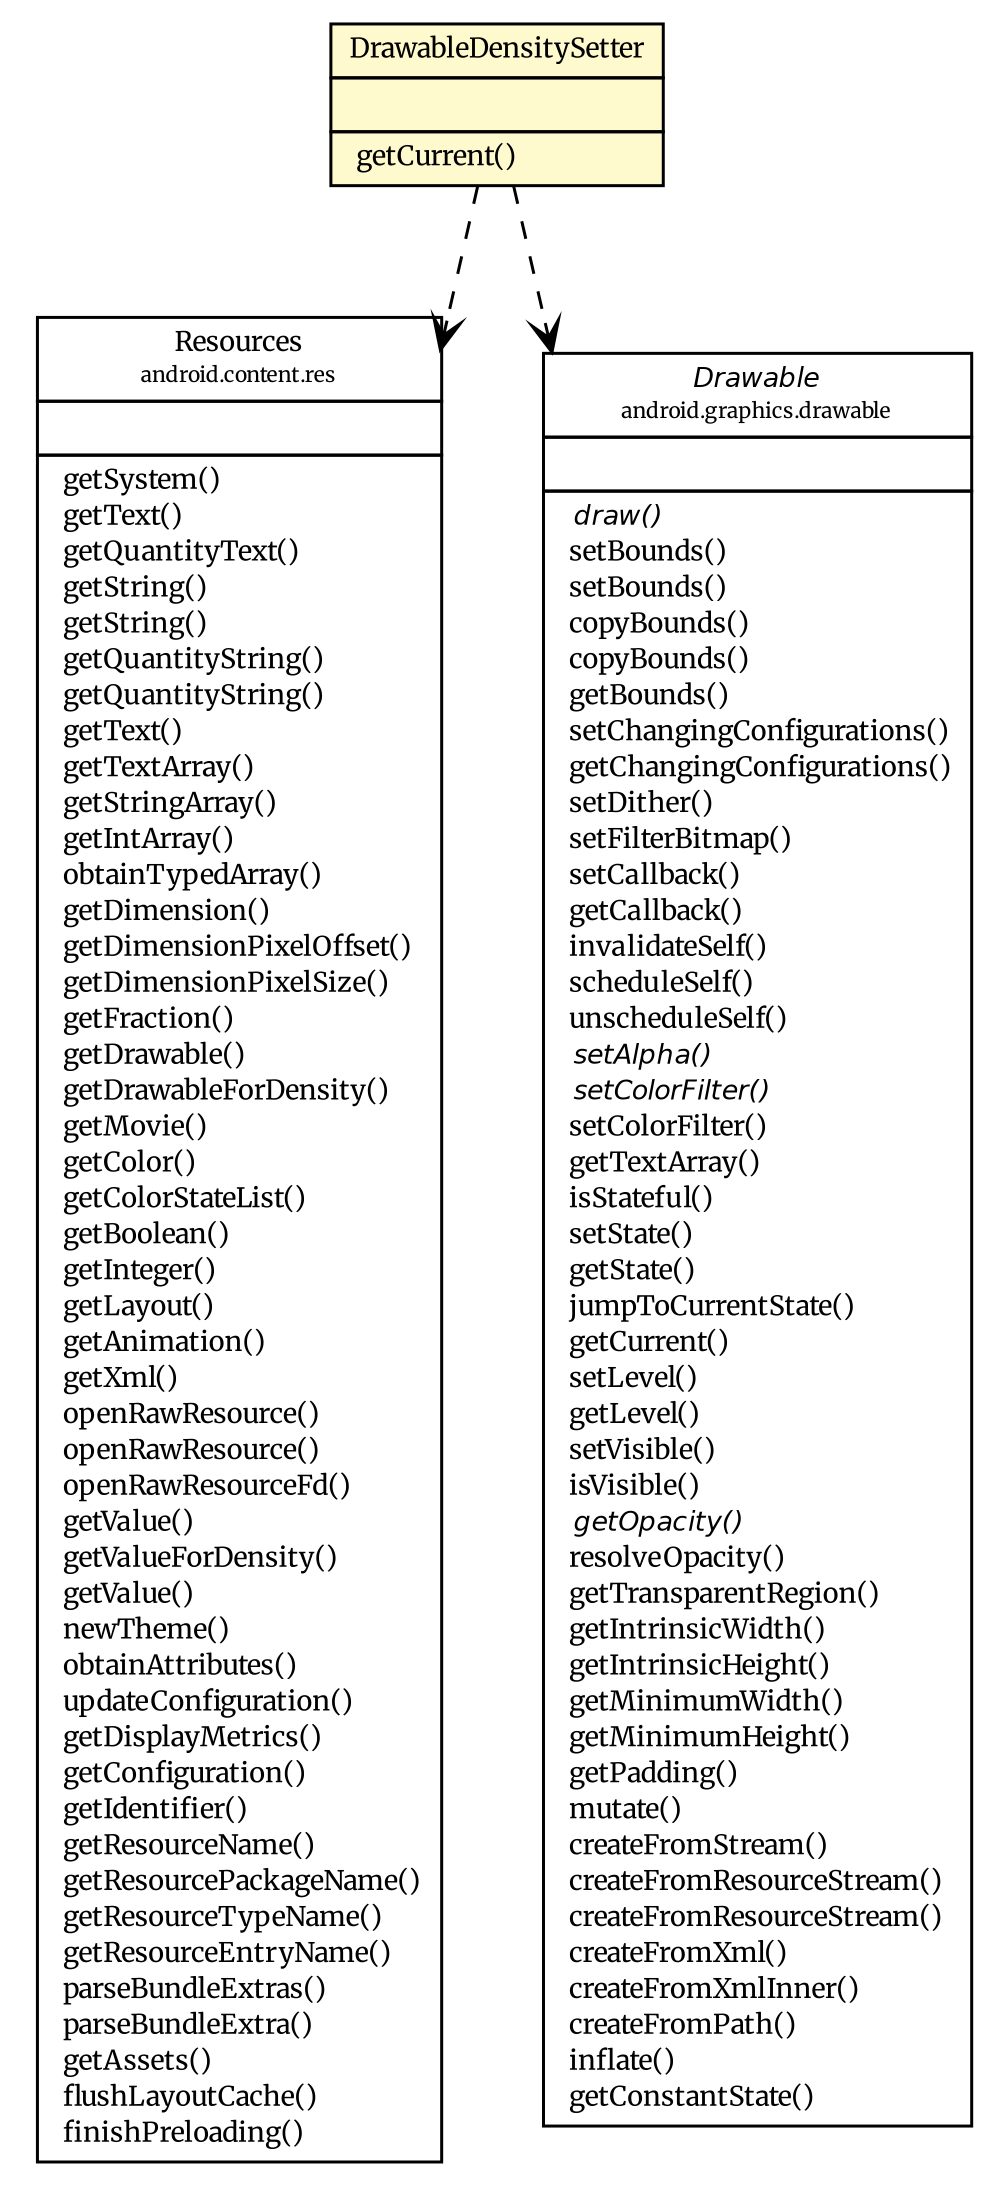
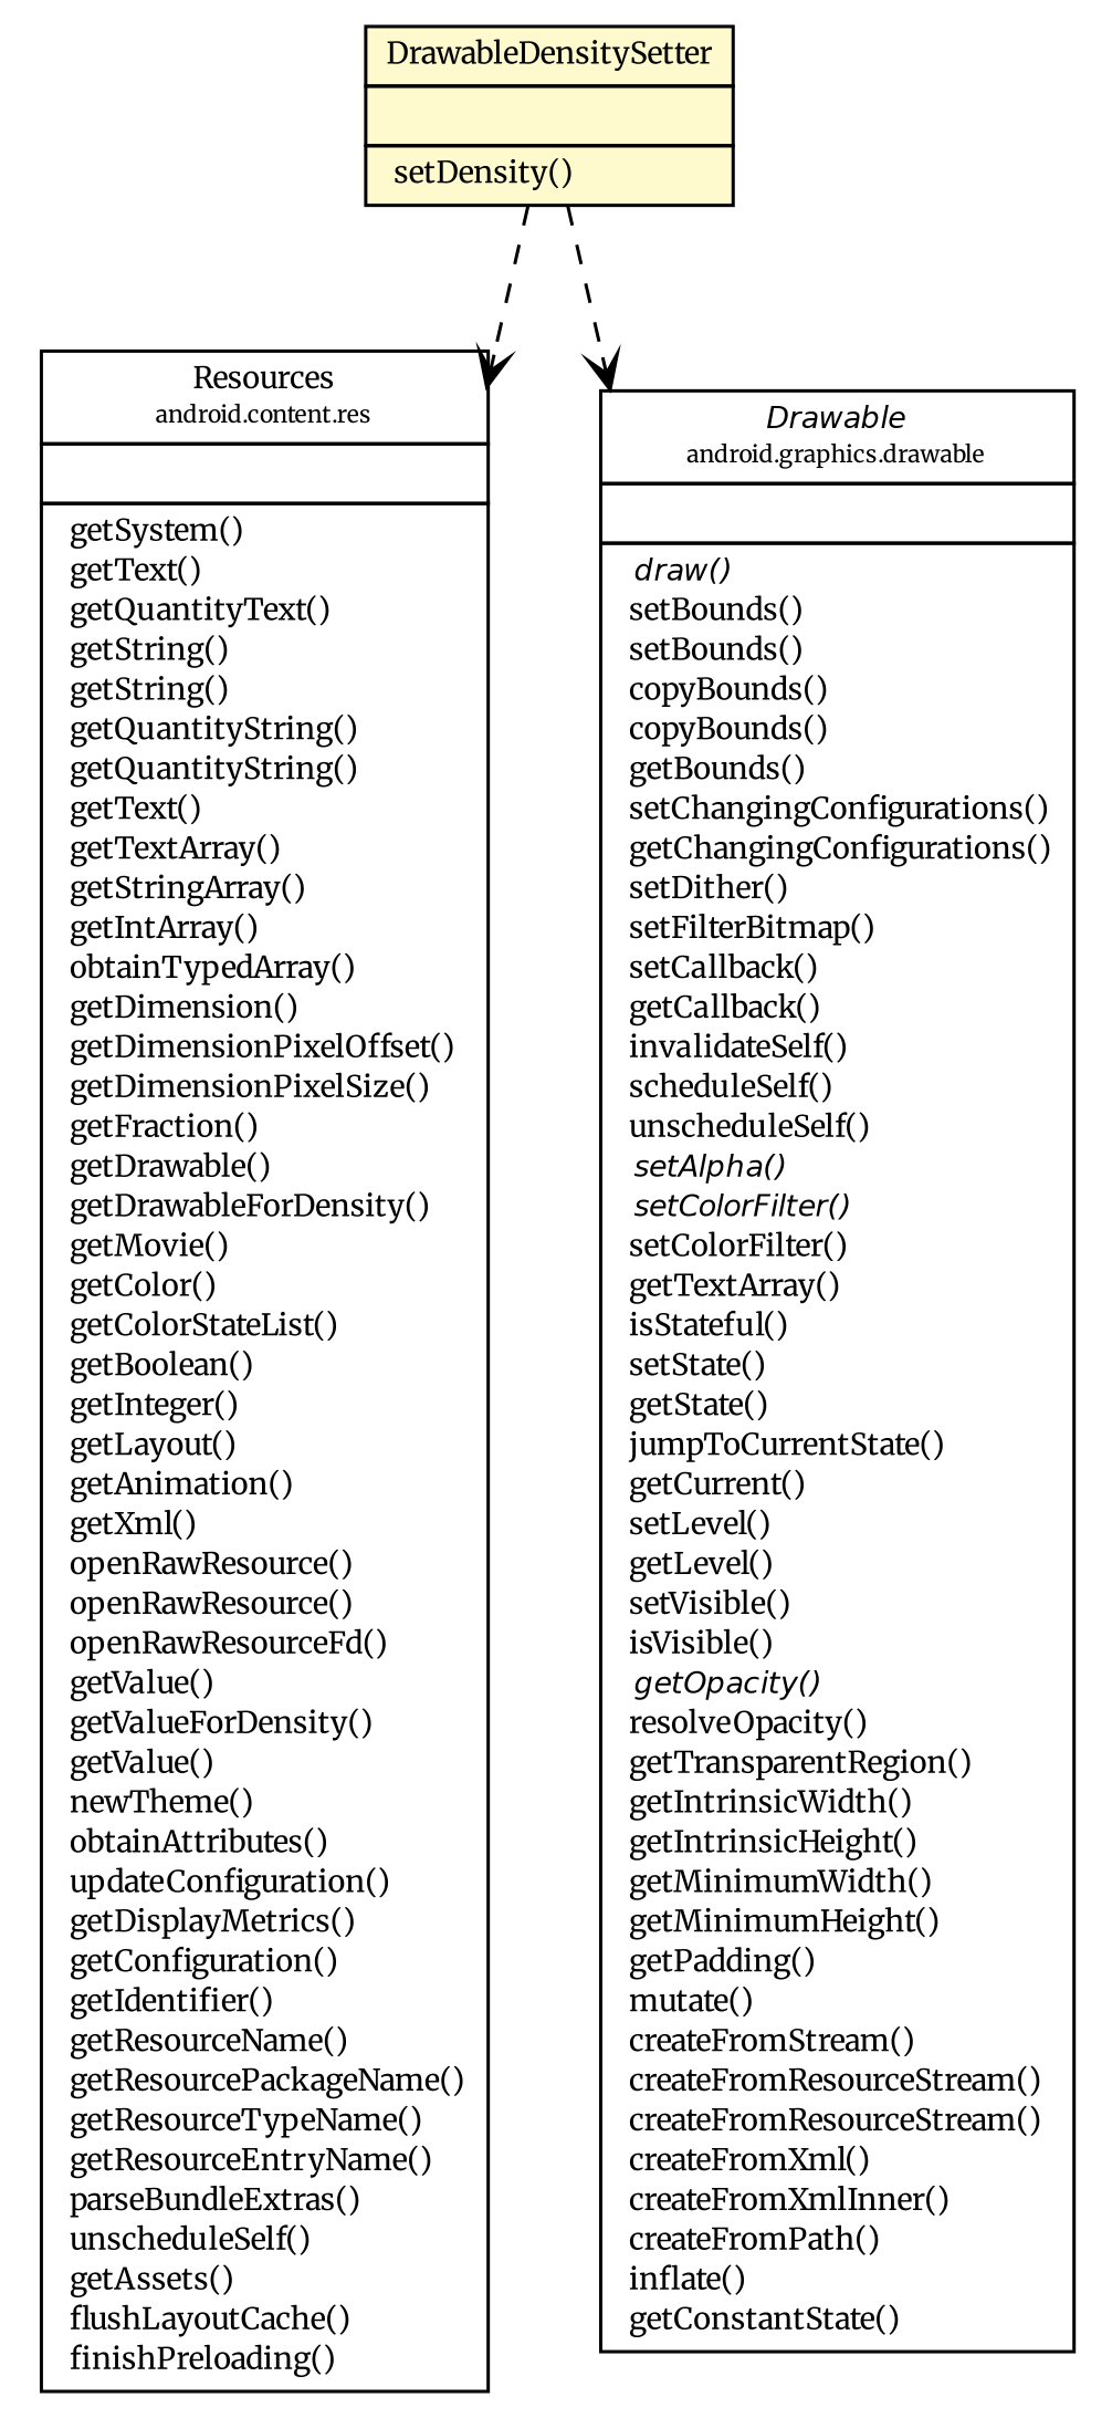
  digraph {
    fontname=Merriweather
    nodesep=0.25
    ranksep=0.5
    node [fontcolor=black fontname=Merriweather fontsize=9.0 shape=plaintext]
    edge [arrowhead=open color=black fontcolor=black fontname=Merriweather fontsize=10.0 headport=p labelfontname=Helvetica labelfontsize=10 style=dashed tailport=p]
-   n1 [label=<<table title="com.heyzap.internal.Drawables.DrawableDensitySetter" border="0" cellborder="1" cellspacing="0" cellpadding="2" port="p" bgcolor="lemonChiffon" href="./Drawables.DrawableDensitySetter.html"> 		<tr><td><table border="0" cellspacing="0" cellpadding="1"> <tr><td align="center" balign="center"> DrawableDensitySetter </td></tr> 		</table></td></tr> 		<tr><td><table border="0" cellspacing="0" cellpadding="1"> <tr><td align="left" balign="left">  </td></tr> 		</table></td></tr> 		<tr><td><table border="0" cellspacing="0" cellpadding="1"> <tr><td align="left" balign="left">  getCurrent() </td></tr> 		</table></td></tr> 		</table>>]
-   n2 [label=<<table title="android.content.res.Resources" border="0" cellborder="1" cellspacing="0" cellpadding="2" port="p" href="http://java.sun.com/j2se/1.4.2/docs/api/android/content/res/Resources.html"> 		<tr><td><table border="0" cellspacing="0" cellpadding="1"> <tr><td align="center" balign="center"> Resources </td></tr> <tr><td align="center" balign="center"><font point-size="7.0"> android.content.res </font></td></tr> 		</table></td></tr> 		<tr><td><table border="0" cellspacing="0" cellpadding="1"> <tr><td align="left" balign="left">  </td></tr> 		</table></td></tr> 		<tr><td><table border="0" cellspacing="0" cellpadding="1"> <tr><td align="left" balign="left">  getSystem() </td></tr> <tr><td align="left" balign="left">  getText() </td></tr> <tr><td align="left" balign="left">  getQuantityText() </td></tr> <tr><td align="left" balign="left">  getString() </td></tr> <tr><td align="left" balign="left">  getString() </td></tr> <tr><td align="left" balign="left">  getQuantityString() </td></tr> <tr><td align="left" balign="left">  getQuantityString() </td></tr> <tr><td align="left" balign="left">  getText() </td></tr> <tr><td align="left" balign="left">  getTextArray() </td></tr> <tr><td align="left" balign="left">  getStringArray() </td></tr> <tr><td align="left" balign="left">  getIntArray() </td></tr> <tr><td align="left" balign="left">  obtainTypedArray() </td></tr> <tr><td align="left" balign="left">  getDimension() </td></tr> <tr><td align="left" balign="left">  getDimensionPixelOffset() </td></tr> <tr><td align="left" balign="left">  getDimensionPixelSize() </td></tr> <tr><td align="left" balign="left">  getFraction() </td></tr> <tr><td align="left" balign="left">  getDrawable() </td></tr> <tr><td align="left" balign="left">  getDrawableForDensity() </td></tr> <tr><td align="left" balign="left">  getMovie() </td></tr> <tr><td align="left" balign="left">  getColor() </td></tr> <tr><td align="left" balign="left">  getColorStateList() </td></tr> <tr><td align="left" balign="left">  getBoolean() </td></tr> <tr><td align="left" balign="left">  getInteger() </td></tr> <tr><td align="left" balign="left">  getLayout() </td></tr> <tr><td align="left" balign="left">  getAnimation() </td></tr> <tr><td align="left" balign="left">  getXml() </td></tr> <tr><td align="left" balign="left">  openRawResource() </td></tr> <tr><td align="left" balign="left">  openRawResource() </td></tr> <tr><td align="left" balign="left">  openRawResourceFd() </td></tr> <tr><td align="left" balign="left">  getValue() </td></tr> <tr><td align="left" balign="left">  getValueForDensity() </td></tr> <tr><td align="left" balign="left">  getValue() </td></tr> <tr><td align="left" balign="left">  newTheme() </td></tr> <tr><td align="left" balign="left">  obtainAttributes() </td></tr> <tr><td align="left" balign="left">  updateConfiguration() </td></tr> <tr><td align="left" balign="left">  getDisplayMetrics() </td></tr> <tr><td align="left" balign="left">  getConfiguration() </td></tr> <tr><td align="left" balign="left">  getIdentifier() </td></tr> <tr><td align="left" balign="left">  getResourceName() </td></tr> <tr><td align="left" balign="left">  getResourcePackageName() </td></tr> <tr><td align="left" balign="left">  getResourceTypeName() </td></tr> <tr><td align="left" balign="left">  getResourceEntryName() </td></tr> <tr><td align="left" balign="left">  parseBundleExtras() </td></tr> <tr><td align="left" balign="left">  parseBundleExtra() </td></tr> <tr><td align="left" balign="left">  getAssets() </td></tr> <tr><td align="left" balign="left">  flushLayoutCache() </td></tr> <tr><td align="left" balign="left">  finishPreloading() </td></tr> 		</table></td></tr> 		</table>>]
+   n1 [label=<<table title="com.heyzap.internal.Drawables.DrawableDensitySetter" border="0" cellborder="1" cellspacing="0" cellpadding="2" port="p" bgcolor="lemonChiffon" href="./Drawables.DrawableDensitySetter.html"> 		<tr><td><table border="0" cellspacing="0" cellpadding="1"> <tr><td align="center" balign="center"> DrawableDensitySetter </td></tr> 		</table></td></tr> 		<tr><td><table border="0" cellspacing="0" cellpadding="1"> <tr><td align="left" balign="left">  </td></tr> 		</table></td></tr> 		<tr><td><table border="0" cellspacing="0" cellpadding="1"> <tr><td align="left" balign="left">  setDensity() </td></tr> 		</table></td></tr> 		</table>>]
+   n2 [label=<<table title="android.content.res.Resources" border="0" cellborder="1" cellspacing="0" cellpadding="2" port="p" href="http://java.sun.com/j2se/1.4.2/docs/api/android/content/res/Resources.html"> 		<tr><td><table border="0" cellspacing="0" cellpadding="1"> <tr><td align="center" balign="center"> Resources </td></tr> <tr><td align="center" balign="center"><font point-size="7.0"> android.content.res </font></td></tr> 		</table></td></tr> 		<tr><td><table border="0" cellspacing="0" cellpadding="1"> <tr><td align="left" balign="left">  </td></tr> 		</table></td></tr> 		<tr><td><table border="0" cellspacing="0" cellpadding="1"> <tr><td align="left" balign="left">  getSystem() </td></tr> <tr><td align="left" balign="left">  getText() </td></tr> <tr><td align="left" balign="left">  getQuantityText() </td></tr> <tr><td align="left" balign="left">  getString() </td></tr> <tr><td align="left" balign="left">  getString() </td></tr> <tr><td align="left" balign="left">  getQuantityString() </td></tr> <tr><td align="left" balign="left">  getQuantityString() </td></tr> <tr><td align="left" balign="left">  getText() </td></tr> <tr><td align="left" balign="left">  getTextArray() </td></tr> <tr><td align="left" balign="left">  getStringArray() </td></tr> <tr><td align="left" balign="left">  getIntArray() </td></tr> <tr><td align="left" balign="left">  obtainTypedArray() </td></tr> <tr><td align="left" balign="left">  getDimension() </td></tr> <tr><td align="left" balign="left">  getDimensionPixelOffset() </td></tr> <tr><td align="left" balign="left">  getDimensionPixelSize() </td></tr> <tr><td align="left" balign="left">  getFraction() </td></tr> <tr><td align="left" balign="left">  getDrawable() </td></tr> <tr><td align="left" balign="left">  getDrawableForDensity() </td></tr> <tr><td align="left" balign="left">  getMovie() </td></tr> <tr><td align="left" balign="left">  getColor() </td></tr> <tr><td align="left" balign="left">  getColorStateList() </td></tr> <tr><td align="left" balign="left">  getBoolean() </td></tr> <tr><td align="left" balign="left">  getInteger() </td></tr> <tr><td align="left" balign="left">  getLayout() </td></tr> <tr><td align="left" balign="left">  getAnimation() </td></tr> <tr><td align="left" balign="left">  getXml() </td></tr> <tr><td align="left" balign="left">  openRawResource() </td></tr> <tr><td align="left" balign="left">  openRawResource() </td></tr> <tr><td align="left" balign="left">  openRawResourceFd() </td></tr> <tr><td align="left" balign="left">  getValue() </td></tr> <tr><td align="left" balign="left">  getValueForDensity() </td></tr> <tr><td align="left" balign="left">  getValue() </td></tr> <tr><td align="left" balign="left">  newTheme() </td></tr> <tr><td align="left" balign="left">  obtainAttributes() </td></tr> <tr><td align="left" balign="left">  updateConfiguration() </td></tr> <tr><td align="left" balign="left">  getDisplayMetrics() </td></tr> <tr><td align="left" balign="left">  getConfiguration() </td></tr> <tr><td align="left" balign="left">  getIdentifier() </td></tr> <tr><td align="left" balign="left">  getResourceName() </td></tr> <tr><td align="left" balign="left">  getResourcePackageName() </td></tr> <tr><td align="left" balign="left">  getResourceTypeName() </td></tr> <tr><td align="left" balign="left">  getResourceEntryName() </td></tr> <tr><td align="left" balign="left">  parseBundleExtras() </td></tr> <tr><td align="left" balign="left">  unscheduleSelf() </td></tr> <tr><td align="left" balign="left">  getAssets() </td></tr> <tr><td align="left" balign="left">  flushLayoutCache() </td></tr> <tr><td align="left" balign="left">  finishPreloading() </td></tr> 		</table></td></tr> 		</table>>]
    n3 [label=<<table title="android.graphics.drawable.Drawable" border="0" cellborder="1" cellspacing="0" cellpadding="2" port="p" href="http://java.sun.com/j2se/1.4.2/docs/api/android/graphics/drawable/Drawable.html"> 		<tr><td><table border="0" cellspacing="0" cellpadding="1"> <tr><td align="center" balign="center"><font face="Helvetica-Oblique"> Drawable </font></td></tr> <tr><td align="center" balign="center"><font point-size="7.0"> android.graphics.drawable </font></td></tr> 		</table></td></tr> 		<tr><td><table border="0" cellspacing="0" cellpadding="1"> <tr><td align="left" balign="left">  </td></tr> 		</table></td></tr> 		<tr><td><table border="0" cellspacing="0" cellpadding="1"> <tr><td align="left" balign="left"><font face="Helvetica-Oblique" point-size="9.0">  draw() </font></td></tr> <tr><td align="left" balign="left">  setBounds() </td></tr> <tr><td align="left" balign="left">  setBounds() </td></tr> <tr><td align="left" balign="left">  copyBounds() </td></tr> <tr><td align="left" balign="left">  copyBounds() </td></tr> <tr><td align="left" balign="left">  getBounds() </td></tr> <tr><td align="left" balign="left">  setChangingConfigurations() </td></tr> <tr><td align="left" balign="left">  getChangingConfigurations() </td></tr> <tr><td align="left" balign="left">  setDither() </td></tr> <tr><td align="left" balign="left">  setFilterBitmap() </td></tr> <tr><td align="left" balign="left">  setCallback() </td></tr> <tr><td align="left" balign="left">  getCallback() </td></tr> <tr><td align="left" balign="left">  invalidateSelf() </td></tr> <tr><td align="left" balign="left">  scheduleSelf() </td></tr> <tr><td align="left" balign="left">  unscheduleSelf() </td></tr> <tr><td align="left" balign="left"><font face="Helvetica-Oblique" point-size="9.0">  setAlpha() </font></td></tr> <tr><td align="left" balign="left"><font face="Helvetica-Oblique" point-size="9.0">  setColorFilter() </font></td></tr> <tr><td align="left" balign="left">  setColorFilter() </td></tr> <tr><td align="left" balign="left">  getTextArray() </td></tr> <tr><td align="left" balign="left">  isStateful() </td></tr> <tr><td align="left" balign="left">  setState() </td></tr> <tr><td align="left" balign="left">  getState() </td></tr> <tr><td align="left" balign="left">  jumpToCurrentState() </td></tr> <tr><td align="left" balign="left">  getCurrent() </td></tr> <tr><td align="left" balign="left">  setLevel() </td></tr> <tr><td align="left" balign="left">  getLevel() </td></tr> <tr><td align="left" balign="left">  setVisible() </td></tr> <tr><td align="left" balign="left">  isVisible() </td></tr> <tr><td align="left" balign="left"><font face="Helvetica-Oblique" point-size="9.0">  getOpacity() </font></td></tr> <tr><td align="left" balign="left">  resolveOpacity() </td></tr> <tr><td align="left" balign="left">  getTransparentRegion() </td></tr> <tr><td align="left" balign="left">  getIntrinsicWidth() </td></tr> <tr><td align="left" balign="left">  getIntrinsicHeight() </td></tr> <tr><td align="left" balign="left">  getMinimumWidth() </td></tr> <tr><td align="left" balign="left">  getMinimumHeight() </td></tr> <tr><td align="left" balign="left">  getPadding() </td></tr> <tr><td align="left" balign="left">  mutate() </td></tr> <tr><td align="left" balign="left">  createFromStream() </td></tr> <tr><td align="left" balign="left">  createFromResourceStream() </td></tr> <tr><td align="left" balign="left">  createFromResourceStream() </td></tr> <tr><td align="left" balign="left">  createFromXml() </td></tr> <tr><td align="left" balign="left">  createFromXmlInner() </td></tr> <tr><td align="left" balign="left">  createFromPath() </td></tr> <tr><td align="left" balign="left">  inflate() </td></tr> <tr><td align="left" balign="left">  getConstantState() </td></tr> 		</table></td></tr> 		</table>>]
    n1 -> n2
    n1 -> n3
  }
